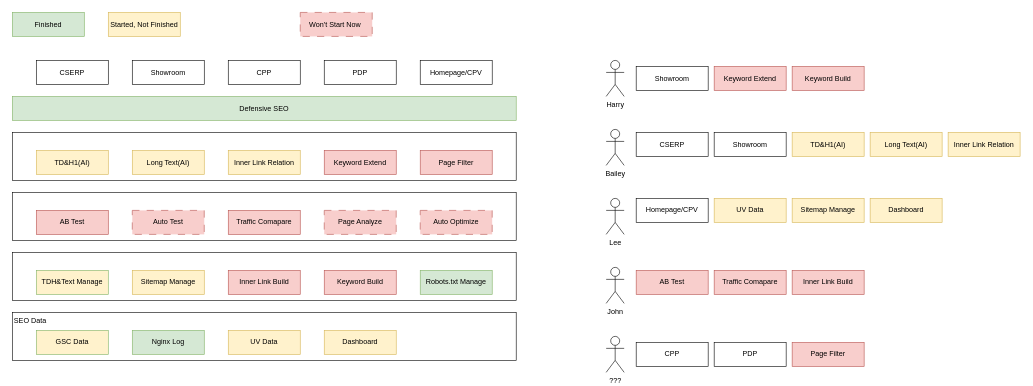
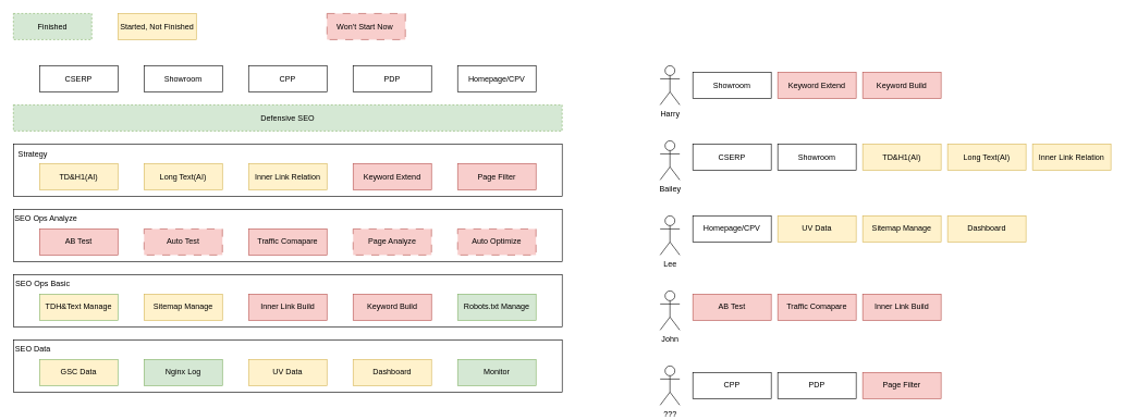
  <mxCell id="0" />
  <mxCell id="1" parent="0" />
  <mxCell id="2" value="" style="rounded=0;whiteSpace=wrap;html=1;" vertex="1" parent="1"><mxGeometry x="20" y="220" width="840" height="80" as="geometry" /></mxCell>
  <mxCell id="3" value="" style="rounded=0;whiteSpace=wrap;html=1;" vertex="1" parent="1"><mxGeometry x="20" y="320" width="840" height="80" as="geometry" /></mxCell>
  <mxCell id="4" value="" style="rounded=0;whiteSpace=wrap;html=1;" parent="1" vertex="1"><mxGeometry x="20" y="420" width="840" height="80" as="geometry" /></mxCell>
  <mxCell id="5" value="" style="rounded=0;whiteSpace=wrap;html=1;" parent="1" vertex="1"><mxGeometry x="20" y="520" width="840" height="80" as="geometry" /></mxCell>
  <mxCell id="6" value="TDH&amp;amp;Text Manage" style="rounded=0;whiteSpace=wrap;html=1;fillColor=#fff2cc;strokeColor=#82b366;" parent="1" vertex="1"><mxGeometry x="60" y="450" width="120" height="40" as="geometry" /></mxCell>
  <mxCell id="7" value="Sitemap Manage" style="rounded=0;whiteSpace=wrap;html=1;fillColor=#fff2cc;strokeColor=#d6b656;" parent="1" vertex="1"><mxGeometry x="220" y="450" width="120" height="40" as="geometry" /></mxCell>
  <mxCell id="8" value="Inner Link Build" style="rounded=0;whiteSpace=wrap;html=1;fillColor=#f8cecc;strokeColor=#b85450;" parent="1" vertex="1"><mxGeometry x="380" y="450" width="120" height="40" as="geometry" /></mxCell>
  <mxCell id="9" value="Keyword Build" style="rounded=0;whiteSpace=wrap;html=1;fillColor=#f8cecc;strokeColor=#b85450;" parent="1" vertex="1"><mxGeometry x="540" y="450" width="120" height="40" as="geometry" /></mxCell>
  <mxCell id="10" value="Robots.txt Manage" style="rounded=0;whiteSpace=wrap;html=1;fillColor=#d5e8d4;strokeColor=#82b366;" parent="1" vertex="1"><mxGeometry x="700" y="450" width="120" height="40" as="geometry" /></mxCell>
+ <mxCell id="11" value="SEO Ops Basic" style="text;html=1;align=center;verticalAlign=middle;whiteSpace=wrap;rounded=0;" parent="1" vertex="1"><mxGeometry x="20" y="420" width="90" height="30" as="geometry" /></mxCell>
  <mxCell id="12" value="GSC Data" style="rounded=0;whiteSpace=wrap;html=1;fillColor=#fff2cc;strokeColor=#82b366;" parent="1" vertex="1"><mxGeometry x="60" y="550" width="120" height="40" as="geometry" /></mxCell>
  <mxCell id="13" value="Nginx Log" style="rounded=0;whiteSpace=wrap;html=1;fillColor=#d5e8d4;strokeColor=#82b366;" parent="1" vertex="1"><mxGeometry x="220" y="550" width="120" height="40" as="geometry" /></mxCell>
  <mxCell id="14" value="UV Data" style="rounded=0;whiteSpace=wrap;html=1;fillColor=#fff2cc;strokeColor=#d6b656;" parent="1" vertex="1"><mxGeometry x="380" y="550" width="120" height="40" as="geometry" /></mxCell>
  <mxCell id="15" value="Dashboard" style="rounded=0;whiteSpace=wrap;html=1;fillColor=#fff2cc;strokeColor=#d6b656;" parent="1" vertex="1"><mxGeometry x="540" y="550" width="120" height="40" as="geometry" /></mxCell>
+ <mxCell id="16" value="Monitor" style="rounded=0;whiteSpace=wrap;html=1;fillColor=#d5e8d4;strokeColor=#82b366;" parent="1" vertex="1"><mxGeometry x="700" y="550" width="120" height="40" as="geometry" /></mxCell>
  <mxCell id="17" value="SEO Data" style="text;html=1;align=center;verticalAlign=middle;whiteSpace=wrap;rounded=0;" parent="1" vertex="1"><mxGeometry x="20" y="520" width="60" height="30" as="geometry" /></mxCell>
  <mxCell id="18" value="AB Test" style="rounded=0;whiteSpace=wrap;html=1;fillColor=#f8cecc;strokeColor=#b85450;" vertex="1" parent="1"><mxGeometry x="60" y="350" width="120" height="40" as="geometry" /></mxCell>
  <mxCell id="19" value="Page Analyze" style="rounded=0;whiteSpace=wrap;html=1;fillColor=#f8cecc;strokeColor=#b85450;dashed=1;dashPattern=12 12;" vertex="1" parent="1"><mxGeometry x="540" y="350" width="120" height="40" as="geometry" /></mxCell>
  <mxCell id="20" value="Auto Optimize" style="rounded=0;whiteSpace=wrap;html=1;fillColor=#f8cecc;strokeColor=#b85450;dashed=1;dashPattern=12 12;" vertex="1" parent="1"><mxGeometry x="700" y="350" width="120" height="40" as="geometry" /></mxCell>
  <mxCell id="21" value="Auto Test" style="rounded=0;whiteSpace=wrap;html=1;fillColor=#f8cecc;strokeColor=#b85450;dashed=1;dashPattern=12 12;" vertex="1" parent="1"><mxGeometry x="220" y="350" width="120" height="40" as="geometry" /></mxCell>
+ <mxCell id="22" value="SEO Ops Analyze" style="text;html=1;align=center;verticalAlign=middle;whiteSpace=wrap;rounded=0;" vertex="1" parent="1"><mxGeometry x="20" y="320" width="100" height="30" as="geometry" /></mxCell>
  <mxCell id="23" value="Showroom" style="rounded=0;whiteSpace=wrap;html=1;" vertex="1" parent="1"><mxGeometry x="220" y="100" width="120" height="40" as="geometry" /></mxCell>
  <mxCell id="24" value="CSERP" style="rounded=0;whiteSpace=wrap;html=1;" vertex="1" parent="1"><mxGeometry x="60" y="100" width="120" height="40" as="geometry" /></mxCell>
  <mxCell id="25" value="CPP" style="rounded=0;whiteSpace=wrap;html=1;" vertex="1" parent="1"><mxGeometry x="380" y="100" width="120" height="40" as="geometry" /></mxCell>
  <mxCell id="26" value="PDP" style="rounded=0;whiteSpace=wrap;html=1;" vertex="1" parent="1"><mxGeometry x="540" y="100" width="120" height="40" as="geometry" /></mxCell>
  <mxCell id="27" value="Homepage/CPV" style="rounded=0;whiteSpace=wrap;html=1;" vertex="1" parent="1"><mxGeometry x="700" y="100" width="120" height="40" as="geometry" /></mxCell>
  <mxCell id="28" value="TD&amp;amp;H1(AI)" style="rounded=0;whiteSpace=wrap;html=1;fillColor=#fff2cc;strokeColor=#d6b656;" vertex="1" parent="1"><mxGeometry x="60" y="250" width="120" height="40" as="geometry" /></mxCell>
  <mxCell id="29" value="Long Text(AI)" style="rounded=0;whiteSpace=wrap;html=1;fillColor=#fff2cc;strokeColor=#d6b656;" vertex="1" parent="1"><mxGeometry x="220" y="250" width="120" height="40" as="geometry" /></mxCell>
  <mxCell id="30" value="Inner Link Relation" style="rounded=0;whiteSpace=wrap;html=1;fillColor=#fff2cc;strokeColor=#d6b656;" vertex="1" parent="1"><mxGeometry x="380" y="250" width="120" height="40" as="geometry" /></mxCell>
  <mxCell id="31" value="Keyword Extend" style="rounded=0;whiteSpace=wrap;html=1;fillColor=#f8cecc;strokeColor=#b85450;" vertex="1" parent="1"><mxGeometry x="540" y="250" width="120" height="40" as="geometry" /></mxCell>
  <mxCell id="32" value="Traffic Comapare" style="rounded=0;whiteSpace=wrap;html=1;fillColor=#f8cecc;strokeColor=#b85450;" vertex="1" parent="1"><mxGeometry x="380" y="350" width="120" height="40" as="geometry" /></mxCell>
  <mxCell id="33" value="Page Filter" style="rounded=0;whiteSpace=wrap;html=1;fillColor=#f8cecc;strokeColor=#b85450;" vertex="1" parent="1"><mxGeometry x="700" y="250" width="120" height="40" as="geometry" /></mxCell>
+ <mxCell id="34" value="Strategy" style="text;html=1;align=center;verticalAlign=middle;whiteSpace=wrap;rounded=0;" vertex="1" parent="1"><mxGeometry x="20" y="220" width="60" height="30" as="geometry" /></mxCell>
  <mxCell id="35" value="Started, Not Finished" style="rounded=0;whiteSpace=wrap;html=1;fillColor=#fff2cc;strokeColor=#d6b656;" vertex="1" parent="1"><mxGeometry x="180" y="20" width="120" height="40" as="geometry" /></mxCell>
- <mxCell id="36" value="Finished" style="rounded=0;whiteSpace=wrap;html=1;fillColor=#d5e8d4;strokeColor=#82b366;" vertex="1" parent="1"><mxGeometry x="20" y="20" width="120" height="40" as="geometry" /></mxCell>
+ <mxCell id="36" value="Finished" style="rounded=0;whiteSpace=wrap;html=1;fillColor=#d5e8d4;strokeColor=#82b366;dashed=1;" vertex="1" parent="1"><mxGeometry x="20" y="20" width="120" height="40" as="geometry" /></mxCell>
  <mxCell id="37" value="Won't Start Now&amp;nbsp;" style="rounded=0;whiteSpace=wrap;html=1;fillColor=#f8cecc;strokeColor=#b85450;dashed=1;dashPattern=12 12;" vertex="1" parent="1"><mxGeometry x="500" y="20" width="120" height="40" as="geometry" /></mxCell>
- <mxCell id="38" value="Defensive SEO" style="rounded=0;whiteSpace=wrap;html=1;fillColor=#d5e8d4;strokeColor=#82b366;" vertex="1" parent="1"><mxGeometry x="20" y="160" width="840" height="40" as="geometry" /></mxCell>
+ <mxCell id="38" value="Defensive SEO" style="rounded=0;whiteSpace=wrap;html=1;fillColor=#d5e8d4;strokeColor=#82b366;dashed=1;" vertex="1" parent="1"><mxGeometry x="20" y="160" width="840" height="40" as="geometry" /></mxCell>
  <mxCell id="39" value="Bailey" style="shape=umlActor;verticalLabelPosition=bottom;verticalAlign=top;html=1;outlineConnect=0;" vertex="1" parent="1"><mxGeometry x="1010" y="215" width="30" height="60" as="geometry" /></mxCell>
  <mxCell id="40" value="Lee" style="shape=umlActor;verticalLabelPosition=bottom;verticalAlign=top;html=1;outlineConnect=0;" vertex="1" parent="1"><mxGeometry x="1010" y="330" width="30" height="60" as="geometry" /></mxCell>
  <mxCell id="41" value="John" style="shape=umlActor;verticalLabelPosition=bottom;verticalAlign=top;html=1;outlineConnect=0;" vertex="1" parent="1"><mxGeometry x="1010" y="445" width="30" height="60" as="geometry" /></mxCell>
  <mxCell id="42" value="Harry" style="shape=umlActor;verticalLabelPosition=bottom;verticalAlign=top;html=1;outlineConnect=0;" vertex="1" parent="1"><mxGeometry x="1010" y="100" width="30" height="60" as="geometry" /></mxCell>
  <mxCell id="43" value="???" style="shape=umlActor;verticalLabelPosition=bottom;verticalAlign=top;html=1;outlineConnect=0;" vertex="1" parent="1"><mxGeometry x="1010" y="560" width="30" height="60" as="geometry" /></mxCell>
  <mxCell id="44" value="Showroom" style="rounded=0;whiteSpace=wrap;html=1;" vertex="1" parent="1"><mxGeometry x="1060" y="110" width="120" height="40" as="geometry" /></mxCell>
  <mxCell id="45" value="Keyword Extend" style="rounded=0;whiteSpace=wrap;html=1;fillColor=#f8cecc;strokeColor=#b85450;" vertex="1" parent="1"><mxGeometry x="1190" y="110" width="120" height="40" as="geometry" /></mxCell>
  <mxCell id="46" value="Keyword Build" style="rounded=0;whiteSpace=wrap;html=1;fillColor=#f8cecc;strokeColor=#b85450;" vertex="1" parent="1"><mxGeometry x="1320" y="110" width="120" height="40" as="geometry" /></mxCell>
  <mxCell id="47" value="CSERP" style="rounded=0;whiteSpace=wrap;html=1;" vertex="1" parent="1"><mxGeometry x="1060" y="220" width="120" height="40" as="geometry" /></mxCell>
  <mxCell id="48" value="Showroom" style="rounded=0;whiteSpace=wrap;html=1;" vertex="1" parent="1"><mxGeometry x="1190" y="220" width="120" height="40" as="geometry" /></mxCell>
  <mxCell id="49" value="TD&amp;amp;H1(AI)" style="rounded=0;whiteSpace=wrap;html=1;fillColor=#fff2cc;strokeColor=#d6b656;" vertex="1" parent="1"><mxGeometry x="1320" y="220" width="120" height="40" as="geometry" /></mxCell>
  <mxCell id="50" value="Long Text(AI)" style="rounded=0;whiteSpace=wrap;html=1;fillColor=#fff2cc;strokeColor=#d6b656;" vertex="1" parent="1"><mxGeometry x="1450" y="220" width="120" height="40" as="geometry" /></mxCell>
  <mxCell id="51" value="Inner Link Relation" style="rounded=0;whiteSpace=wrap;html=1;fillColor=#fff2cc;strokeColor=#d6b656;" vertex="1" parent="1"><mxGeometry x="1580" y="220" width="120" height="40" as="geometry" /></mxCell>
  <mxCell id="52" value="UV Data" style="rounded=0;whiteSpace=wrap;html=1;fillColor=#fff2cc;strokeColor=#d6b656;" vertex="1" parent="1"><mxGeometry x="1190" y="330" width="120" height="40" as="geometry" /></mxCell>
  <mxCell id="53" value="Sitemap Manage" style="rounded=0;whiteSpace=wrap;html=1;fillColor=#fff2cc;strokeColor=#d6b656;" vertex="1" parent="1"><mxGeometry x="1320" y="330" width="120" height="40" as="geometry" /></mxCell>
  <mxCell id="54" value="Inner Link Build" style="rounded=0;whiteSpace=wrap;html=1;fillColor=#f8cecc;strokeColor=#b85450;" vertex="1" parent="1"><mxGeometry x="1320" y="450" width="120" height="40" as="geometry" /></mxCell>
  <mxCell id="55" value="Dashboard" style="rounded=0;whiteSpace=wrap;html=1;fillColor=#fff2cc;strokeColor=#d6b656;" vertex="1" parent="1"><mxGeometry x="1450" y="330" width="120" height="40" as="geometry" /></mxCell>
  <mxCell id="56" value="AB Test" style="rounded=0;whiteSpace=wrap;html=1;fillColor=#f8cecc;strokeColor=#b85450;" vertex="1" parent="1"><mxGeometry x="1060" y="450" width="120" height="40" as="geometry" /></mxCell>
  <mxCell id="57" value="Traffic Comapare" style="rounded=0;whiteSpace=wrap;html=1;fillColor=#f8cecc;strokeColor=#b85450;" vertex="1" parent="1"><mxGeometry x="1190" y="450" width="120" height="40" as="geometry" /></mxCell>
  <mxCell id="58" value="CPP" style="rounded=0;whiteSpace=wrap;html=1;" vertex="1" parent="1"><mxGeometry x="1060" y="570" width="120" height="40" as="geometry" /></mxCell>
  <mxCell id="59" value="PDP" style="rounded=0;whiteSpace=wrap;html=1;" vertex="1" parent="1"><mxGeometry x="1190" y="570" width="120" height="40" as="geometry" /></mxCell>
  <mxCell id="60" value="Page Filter" style="rounded=0;whiteSpace=wrap;html=1;fillColor=#f8cecc;strokeColor=#b85450;" vertex="1" parent="1"><mxGeometry x="1320" y="570" width="120" height="40" as="geometry" /></mxCell>
  <mxCell id="61" value="Homepage/CPV" style="rounded=0;whiteSpace=wrap;html=1;" vertex="1" parent="1"><mxGeometry x="1060" y="330" width="120" height="40" as="geometry" /></mxCell>
